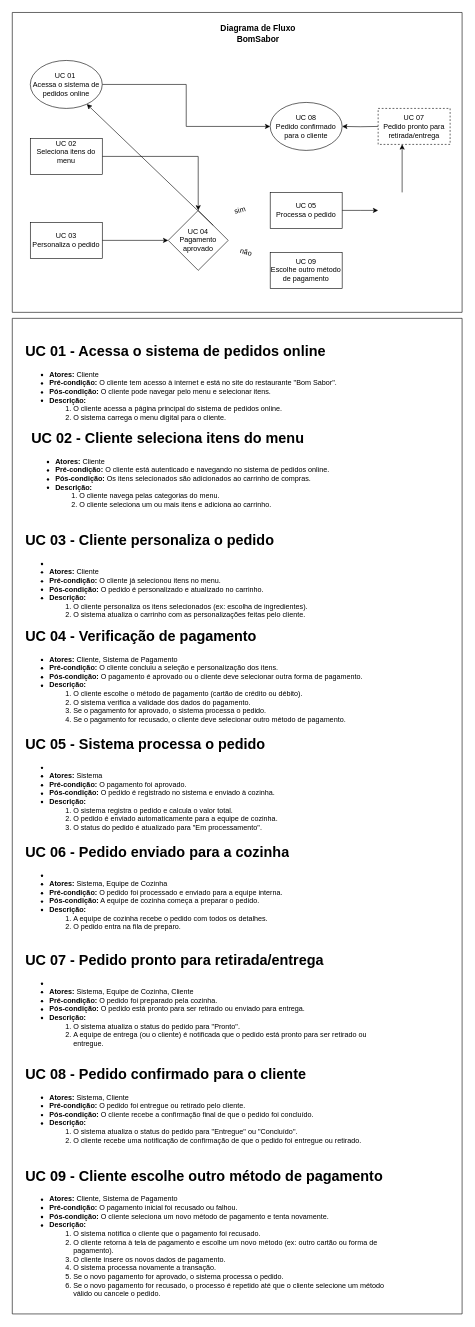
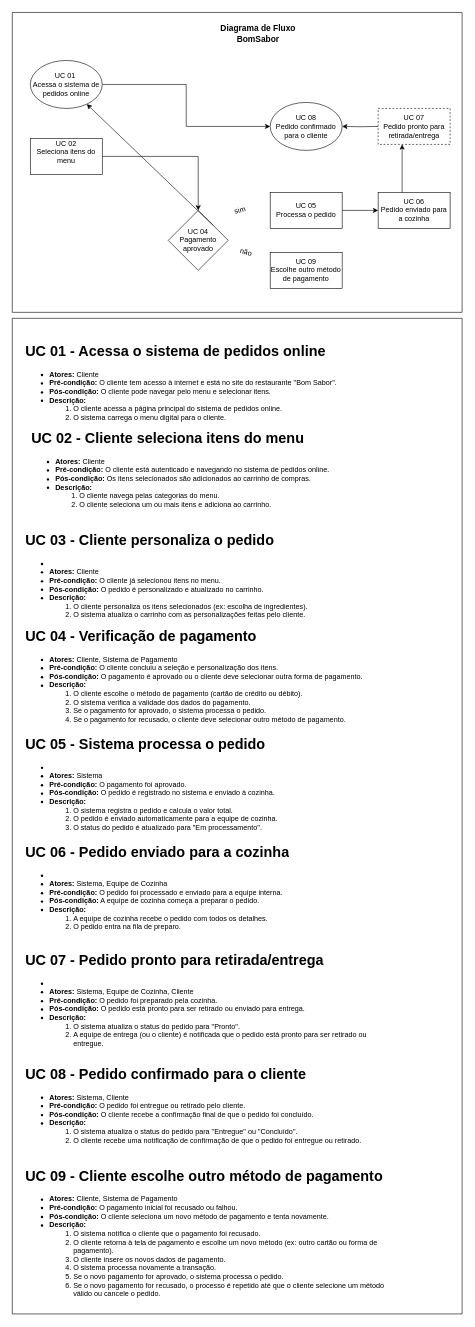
  <mxCell id="0" />
  <mxCell id="1" parent="0" />
  <mxCell id="2" value="" style="edgeStyle=orthogonalEdgeStyle;rounded=0;orthogonalLoop=1;jettySize=auto;html=1;" edge="1" parent="1" source="3" target="17"><mxGeometry relative="1" as="geometry" /></mxCell>
  <mxCell id="3" value="UC 01&amp;nbsp;&lt;br&gt;Acessa o sistema de pedidos online" style="ellipse;whiteSpace=wrap;html=1;" vertex="1" parent="1"><mxGeometry x="50" y="100" width="120" height="80" as="geometry" /></mxCell>
  <mxCell id="4" value="" style="edgeStyle=orthogonalEdgeStyle;rounded=0;orthogonalLoop=1;jettySize=auto;html=1;" edge="1" parent="1" source="5" target="8"><mxGeometry relative="1" as="geometry" /></mxCell>
  <mxCell id="5" value="UC 02&lt;br&gt;Seleciona itens do menu&lt;div&gt;&lt;br&gt;&lt;/div&gt;" style="whiteSpace=wrap;html=1;" vertex="1" parent="1"><mxGeometry x="50" y="230" width="120" height="60" as="geometry" /></mxCell>
- <mxCell id="6" value="" style="edgeStyle=orthogonalEdgeStyle;rounded=0;orthogonalLoop=1;jettySize=auto;html=1;" edge="1" parent="1" source="7" target="8"><mxGeometry relative="1" as="geometry" /></mxCell>
- <mxCell id="7" value="&lt;div&gt;UC 03&lt;/div&gt;Personaliza o pedido" style="whiteSpace=wrap;html=1;" vertex="1" parent="1"><mxGeometry x="50" y="370" width="120" height="60" as="geometry" /></mxCell>
  <mxCell id="8" value="&lt;div&gt;UC 04&lt;/div&gt;Pagamento aprovado" style="rhombus;whiteSpace=wrap;html=1;" vertex="1" parent="1"><mxGeometry x="280" y="350" width="100" height="100" as="geometry" /></mxCell>
  <mxCell id="9" value="" style="endArrow=classic;html=1;rounded=0;exitX=1;exitY=0;exitDx=0;exitDy=0;" edge="1" parent="1" source="8" target="3"><mxGeometry width="50" height="50" relative="1" as="geometry"><mxPoint x="364" y="390" as="sourcePoint" /><mxPoint x="414" y="340" as="targetPoint" /></mxGeometry></mxCell>
  <mxCell id="10" value="sim" style="text;html=1;align=center;verticalAlign=middle;whiteSpace=wrap;rounded=0;rotation=-15;" vertex="1" parent="1"><mxGeometry x="380" y="340" width="40" height="20" as="geometry" /></mxCell>
  <mxCell id="11" value="não" style="text;html=1;align=center;verticalAlign=middle;whiteSpace=wrap;rounded=0;rotation=15;" vertex="1" parent="1"><mxGeometry x="390" y="410" width="40" height="20" as="geometry" /></mxCell>
  <mxCell id="12" value="" style="swimlane;startSize=0;" vertex="1" parent="1"><mxGeometry x="20" y="20" width="750" height="500" as="geometry" /></mxCell>
  <mxCell id="13" value="" style="edgeStyle=orthogonalEdgeStyle;rounded=0;orthogonalLoop=1;jettySize=auto;html=1;" edge="1" parent="12" source="14"><mxGeometry relative="1" as="geometry"><mxPoint x="610" y="330" as="targetPoint" /></mxGeometry></mxCell>
  <mxCell id="14" value="UC 05&lt;br&gt;Processa o pedido" style="rounded=0;whiteSpace=wrap;html=1;" vertex="1" parent="12"><mxGeometry x="430" y="300" width="120" height="60" as="geometry" /></mxCell>
  <mxCell id="15" value="UC 09&lt;br&gt;Escolhe outro método de pagamento" style="rounded=0;whiteSpace=wrap;html=1;" vertex="1" parent="12"><mxGeometry x="430" y="400" width="120" height="60" as="geometry" /></mxCell>
  <mxCell id="16" value="" style="edgeStyle=orthogonalEdgeStyle;rounded=0;orthogonalLoop=1;jettySize=auto;html=1;" edge="1" parent="12" target="17"><mxGeometry relative="1" as="geometry"><mxPoint x="610" y="190" as="sourcePoint" /></mxGeometry></mxCell>
  <mxCell id="17" value="UC 08&lt;br&gt;Pedido confirmado para o cliente" style="ellipse;whiteSpace=wrap;html=1;" vertex="1" parent="12"><mxGeometry x="430" y="150" width="120" height="80" as="geometry" /></mxCell>
+ <mxCell id="18" value="UC 06&lt;br&gt;Pedido enviado para a cozinha" style="whiteSpace=wrap;html=1;rounded=0;" vertex="1" parent="12"><mxGeometry x="610" y="300" width="120" height="60" as="geometry" /></mxCell>
  <mxCell id="19" value="&lt;div&gt;UC 07&lt;/div&gt;Pedido pronto para retirada/entrega" style="whiteSpace=wrap;html=1;rounded=0;dashed=1;" vertex="1" parent="12"><mxGeometry x="610" y="160" width="120" height="60" as="geometry" /></mxCell>
  <mxCell id="20" value="" style="edgeStyle=orthogonalEdgeStyle;rounded=0;orthogonalLoop=1;jettySize=auto;html=1;" edge="1" parent="12"><mxGeometry relative="1" as="geometry"><mxPoint x="650" y="300" as="sourcePoint" /><mxPoint x="650" y="220" as="targetPoint" /></mxGeometry></mxCell>
  <mxCell id="21" value="&lt;b&gt;&lt;font style=&quot;font-size: 14px;&quot;&gt;Diagrama de Fluxo BomSabor&lt;/font&gt;&lt;/b&gt;" style="text;html=1;align=center;verticalAlign=middle;whiteSpace=wrap;rounded=0;" vertex="1" parent="12"><mxGeometry x="335" y="5" width="150" height="60" as="geometry" /></mxCell>
  <mxCell id="22" value="" style="swimlane;startSize=0;" vertex="1" parent="1"><mxGeometry x="20" y="530" width="750" height="1660" as="geometry" /></mxCell>
  <mxCell id="23" value="&lt;h1 style=&quot;margin-top: 0px;&quot;&gt;UC 01 - Acessa o sistema de pedidos online&lt;/h1&gt;&lt;ul&gt;&lt;li&gt;&lt;strong&gt;Atores:&lt;/strong&gt; Cliente&lt;/li&gt;&lt;li&gt;&lt;strong&gt;Pré-condição:&lt;/strong&gt; O cliente tem acesso à internet e está no site do restaurante &quot;Bom Sabor&quot;.&lt;/li&gt;&lt;li&gt;&lt;strong&gt;Pós-condição:&lt;/strong&gt; O cliente pode navegar pelo menu e selecionar itens.&lt;/li&gt;&lt;li&gt;&lt;strong&gt;Descrição:&lt;/strong&gt;&lt;ol&gt;&lt;li&gt;O cliente acessa a página principal do sistema de pedidos online.&lt;/li&gt;&lt;li&gt;O sistema carrega o menu digital para o cliente.&lt;/li&gt;&lt;/ol&gt;&lt;/li&gt;&lt;/ul&gt;" style="text;html=1;whiteSpace=wrap;overflow=hidden;rounded=0;" vertex="1" parent="22"><mxGeometry x="20" y="35" width="610" height="145" as="geometry" /></mxCell>
  <mxCell id="24" value="&lt;h1 style=&quot;margin-top: 0px;&quot;&gt;UC 02 - Cliente seleciona itens do menu&lt;/h1&gt;&lt;ul&gt;&lt;li&gt;&lt;strong&gt;Atores:&lt;/strong&gt; Cliente&lt;/li&gt;&lt;li&gt;&lt;strong&gt;Pré-condição:&lt;/strong&gt; O cliente está autenticado e navegando no sistema de pedidos online.&lt;/li&gt;&lt;li&gt;&lt;strong&gt;Pós-condição:&lt;/strong&gt; Os itens selecionados são adicionados ao carrinho de compras.&lt;/li&gt;&lt;li&gt;&lt;strong&gt;Descrição:&lt;/strong&gt;&lt;ol&gt;&lt;li&gt;O cliente navega pelas categorias do menu.&lt;/li&gt;&lt;li&gt;O cliente seleciona um ou mais itens e adiciona ao carrinho.&lt;/li&gt;&lt;/ol&gt;&lt;/li&gt;&lt;/ul&gt;" style="text;html=1;whiteSpace=wrap;overflow=hidden;rounded=0;" vertex="1" parent="22"><mxGeometry x="30" y="180" width="610" height="160" as="geometry" /></mxCell>
  <mxCell id="25" value="&lt;h1 style=&quot;margin-top: 0px;&quot;&gt;UC 03 - Cliente personaliza o pedido&lt;/h1&gt;&lt;ul&gt;&lt;li&gt;&lt;/li&gt;&lt;li&gt;&lt;strong&gt;Atores:&lt;/strong&gt; Cliente&lt;/li&gt;&lt;li&gt;&lt;strong&gt;Pré-condição:&lt;/strong&gt; O cliente já selecionou itens no menu.&lt;/li&gt;&lt;li&gt;&lt;strong&gt;Pós-condição:&lt;/strong&gt; O pedido é personalizado e atualizado no carrinho.&lt;/li&gt;&lt;li&gt;&lt;strong&gt;Descrição:&lt;/strong&gt;&lt;ol&gt;&lt;li&gt;O cliente personaliza os itens selecionados (ex: escolha de ingredientes).&lt;/li&gt;&lt;li&gt;O sistema atualiza o carrinho com as personalizações feitas pelo cliente.&lt;/li&gt;&lt;/ol&gt;&lt;/li&gt;&lt;/ul&gt;" style="text;html=1;whiteSpace=wrap;overflow=hidden;rounded=0;" vertex="1" parent="22"><mxGeometry x="20" y="350" width="610" height="160" as="geometry" /></mxCell>
  <mxCell id="26" value="&lt;h1 style=&quot;margin-top: 0px;&quot;&gt;UC 04 - Verificação de pagamento&lt;br&gt;&lt;/h1&gt;&lt;ul&gt;&lt;li&gt;&lt;strong&gt;Atores:&lt;/strong&gt; Cliente, Sistema de Pagamento&lt;/li&gt;&lt;li&gt;&lt;strong&gt;Pré-condição:&lt;/strong&gt; O cliente concluiu a seleção e personalização dos itens.&lt;/li&gt;&lt;li&gt;&lt;strong&gt;Pós-condição:&lt;/strong&gt; O pagamento é aprovado ou o cliente deve selecionar outra forma de pagamento.&lt;/li&gt;&lt;li&gt;&lt;strong&gt;Descrição:&lt;/strong&gt;&lt;ol&gt;&lt;li&gt;O cliente escolhe o método de pagamento (cartão de crédito ou débito).&lt;/li&gt;&lt;li&gt;O sistema verifica a validade dos dados do pagamento.&lt;/li&gt;&lt;li&gt;Se o pagamento for aprovado, o sistema processa o pedido.&lt;/li&gt;&lt;li&gt;Se o pagamento for recusado, o cliente deve selecionar outro método de pagamento.&lt;/li&gt;&lt;/ol&gt;&lt;/li&gt;&lt;/ul&gt;" style="text;html=1;whiteSpace=wrap;overflow=hidden;rounded=0;" vertex="1" parent="22"><mxGeometry x="20" y="510" width="610" height="180" as="geometry" /></mxCell>
  <mxCell id="27" value="&lt;h1 style=&quot;margin-top: 0px;&quot;&gt;UC 05 - Sistema processa o pedido&lt;br&gt;&lt;/h1&gt;&lt;ul&gt;&lt;li&gt;&lt;/li&gt;&lt;li&gt;&lt;strong&gt;Atores:&lt;/strong&gt; Sistema&lt;/li&gt;&lt;li&gt;&lt;strong&gt;Pré-condição:&lt;/strong&gt; O pagamento foi aprovado.&lt;/li&gt;&lt;li&gt;&lt;strong&gt;Pós-condição:&lt;/strong&gt; O pedido é registrado no sistema e enviado à cozinha.&lt;/li&gt;&lt;li&gt;&lt;strong&gt;Descrição:&lt;/strong&gt;&lt;ol&gt;&lt;li&gt;O sistema registra o pedido e calcula o valor total.&lt;/li&gt;&lt;li&gt;O pedido é enviado automaticamente para a equipe de cozinha.&lt;/li&gt;&lt;li&gt;O status do pedido é atualizado para &quot;Em processamento&quot;.&lt;/li&gt;&lt;/ol&gt;&lt;/li&gt;&lt;/ul&gt;" style="text;html=1;whiteSpace=wrap;overflow=hidden;rounded=0;" vertex="1" parent="22"><mxGeometry x="20" y="690" width="610" height="180" as="geometry" /></mxCell>
  <mxCell id="28" value="&lt;h1 style=&quot;margin-top: 0px;&quot;&gt;UC 06 - Pedido enviado para a cozinha&lt;br&gt;&lt;/h1&gt;&lt;ul&gt;&lt;li&gt;&lt;/li&gt;&lt;li&gt;&lt;strong&gt;Atores:&lt;/strong&gt; Sistema, Equipe de Cozinha&lt;/li&gt;&lt;li&gt;&lt;strong&gt;Pré-condição:&lt;/strong&gt; O pedido foi processado e enviado para a equipe interna.&lt;/li&gt;&lt;li&gt;&lt;strong&gt;Pós-condição:&lt;/strong&gt; A equipe de cozinha começa a preparar o pedido.&lt;/li&gt;&lt;li&gt;&lt;strong&gt;Descrição:&lt;/strong&gt;&lt;ol&gt;&lt;li&gt;A equipe de cozinha recebe o pedido com todos os detalhes.&lt;/li&gt;&lt;li&gt;O pedido entra na fila de preparo.&lt;/li&gt;&lt;/ol&gt;&lt;/li&gt;&lt;/ul&gt;" style="text;html=1;whiteSpace=wrap;overflow=hidden;rounded=0;" vertex="1" parent="22"><mxGeometry x="20" y="870" width="610" height="170" as="geometry" /></mxCell>
  <mxCell id="29" value="&lt;h1 style=&quot;margin-top: 0px;&quot;&gt;UC 07 - Pedido pronto para retirada/entrega&lt;br&gt;&lt;/h1&gt;&lt;ul&gt;&lt;li&gt;&lt;/li&gt;&lt;li&gt;&lt;strong&gt;Atores:&lt;/strong&gt; Sistema, Equipe de Cozinha, Cliente&lt;/li&gt;&lt;li&gt;&lt;strong&gt;Pré-condição:&lt;/strong&gt; O pedido foi preparado pela cozinha.&lt;/li&gt;&lt;li&gt;&lt;strong&gt;Pós-condição:&lt;/strong&gt; O pedido está pronto para ser retirado ou enviado para entrega.&lt;/li&gt;&lt;li&gt;&lt;strong&gt;Descrição:&lt;/strong&gt;&lt;ol&gt;&lt;li&gt;O sistema atualiza o status do pedido para &quot;Pronto&quot;.&lt;/li&gt;&lt;li&gt;A equipe de entrega (ou o cliente) é notificada que o pedido está pronto para ser retirado ou entregue.&lt;/li&gt;&lt;/ol&gt;&lt;/li&gt;&lt;/ul&gt;" style="text;html=1;whiteSpace=wrap;overflow=hidden;rounded=0;" vertex="1" parent="22"><mxGeometry x="20" y="1050" width="610" height="170" as="geometry" /></mxCell>
  <mxCell id="30" value="&lt;h1 style=&quot;margin-top: 0px;&quot;&gt;UC 08 - Pedido confirmado para o cliente&lt;br&gt;&lt;/h1&gt;&lt;ul&gt;&lt;li&gt;&lt;strong&gt;Atores:&lt;/strong&gt; Sistema, Cliente&lt;/li&gt;&lt;li&gt;&lt;strong&gt;Pré-condição:&lt;/strong&gt; O pedido foi entregue ou retirado pelo cliente.&lt;/li&gt;&lt;li&gt;&lt;strong&gt;Pós-condição:&lt;/strong&gt; O cliente recebe a confirmação final de que o pedido foi concluído.&lt;/li&gt;&lt;li&gt;&lt;strong&gt;Descrição:&lt;/strong&gt;&lt;ol&gt;&lt;li&gt;O sistema atualiza o status do pedido para &quot;Entregue&quot; ou &quot;Concluído&quot;.&lt;/li&gt;&lt;li&gt;O cliente recebe uma notificação de confirmação de que o pedido foi entregue ou retirado.&lt;/li&gt;&lt;/ol&gt;&lt;/li&gt;&lt;/ul&gt;" style="text;html=1;whiteSpace=wrap;overflow=hidden;rounded=0;" vertex="1" parent="22"><mxGeometry x="20" y="1240" width="610" height="170" as="geometry" /></mxCell>
  <mxCell id="31" value="&lt;h1 style=&quot;margin-top: 0px;&quot;&gt;UC 09 - Cliente escolhe outro método de pagamento&lt;br&gt;&lt;/h1&gt;&lt;ul&gt;&lt;li&gt;&lt;strong&gt;Atores:&lt;/strong&gt; Cliente, Sistema de Pagamento&lt;/li&gt;&lt;li&gt;&lt;strong&gt;Pré-condição:&lt;/strong&gt; O pagamento inicial foi recusado ou falhou.&lt;/li&gt;&lt;li&gt;&lt;strong&gt;Pós-condição:&lt;/strong&gt; O cliente seleciona um novo método de pagamento e tenta novamente.&lt;/li&gt;&lt;li&gt;&lt;strong&gt;Descrição:&lt;/strong&gt;&lt;ol&gt;&lt;li&gt;O sistema notifica o cliente que o pagamento foi recusado.&lt;/li&gt;&lt;li&gt;O cliente retorna à tela de pagamento e escolhe um novo método (ex: outro cartão ou forma de pagamento).&lt;/li&gt;&lt;li&gt;O cliente insere os novos dados de pagamento.&lt;/li&gt;&lt;li&gt;O sistema processa novamente a transação.&lt;/li&gt;&lt;li&gt;Se o novo pagamento for aprovado, o sistema processa o pedido.&lt;/li&gt;&lt;li&gt;Se o novo pagamento for recusado, o processo é repetido até que o cliente selecione um método válido ou cancele o pedido.&lt;/li&gt;&lt;/ol&gt;&lt;/li&gt;&lt;/ul&gt;" style="text;html=1;whiteSpace=wrap;overflow=hidden;rounded=0;" vertex="1" parent="22"><mxGeometry x="20" y="1410" width="610" height="230" as="geometry" /></mxCell>
